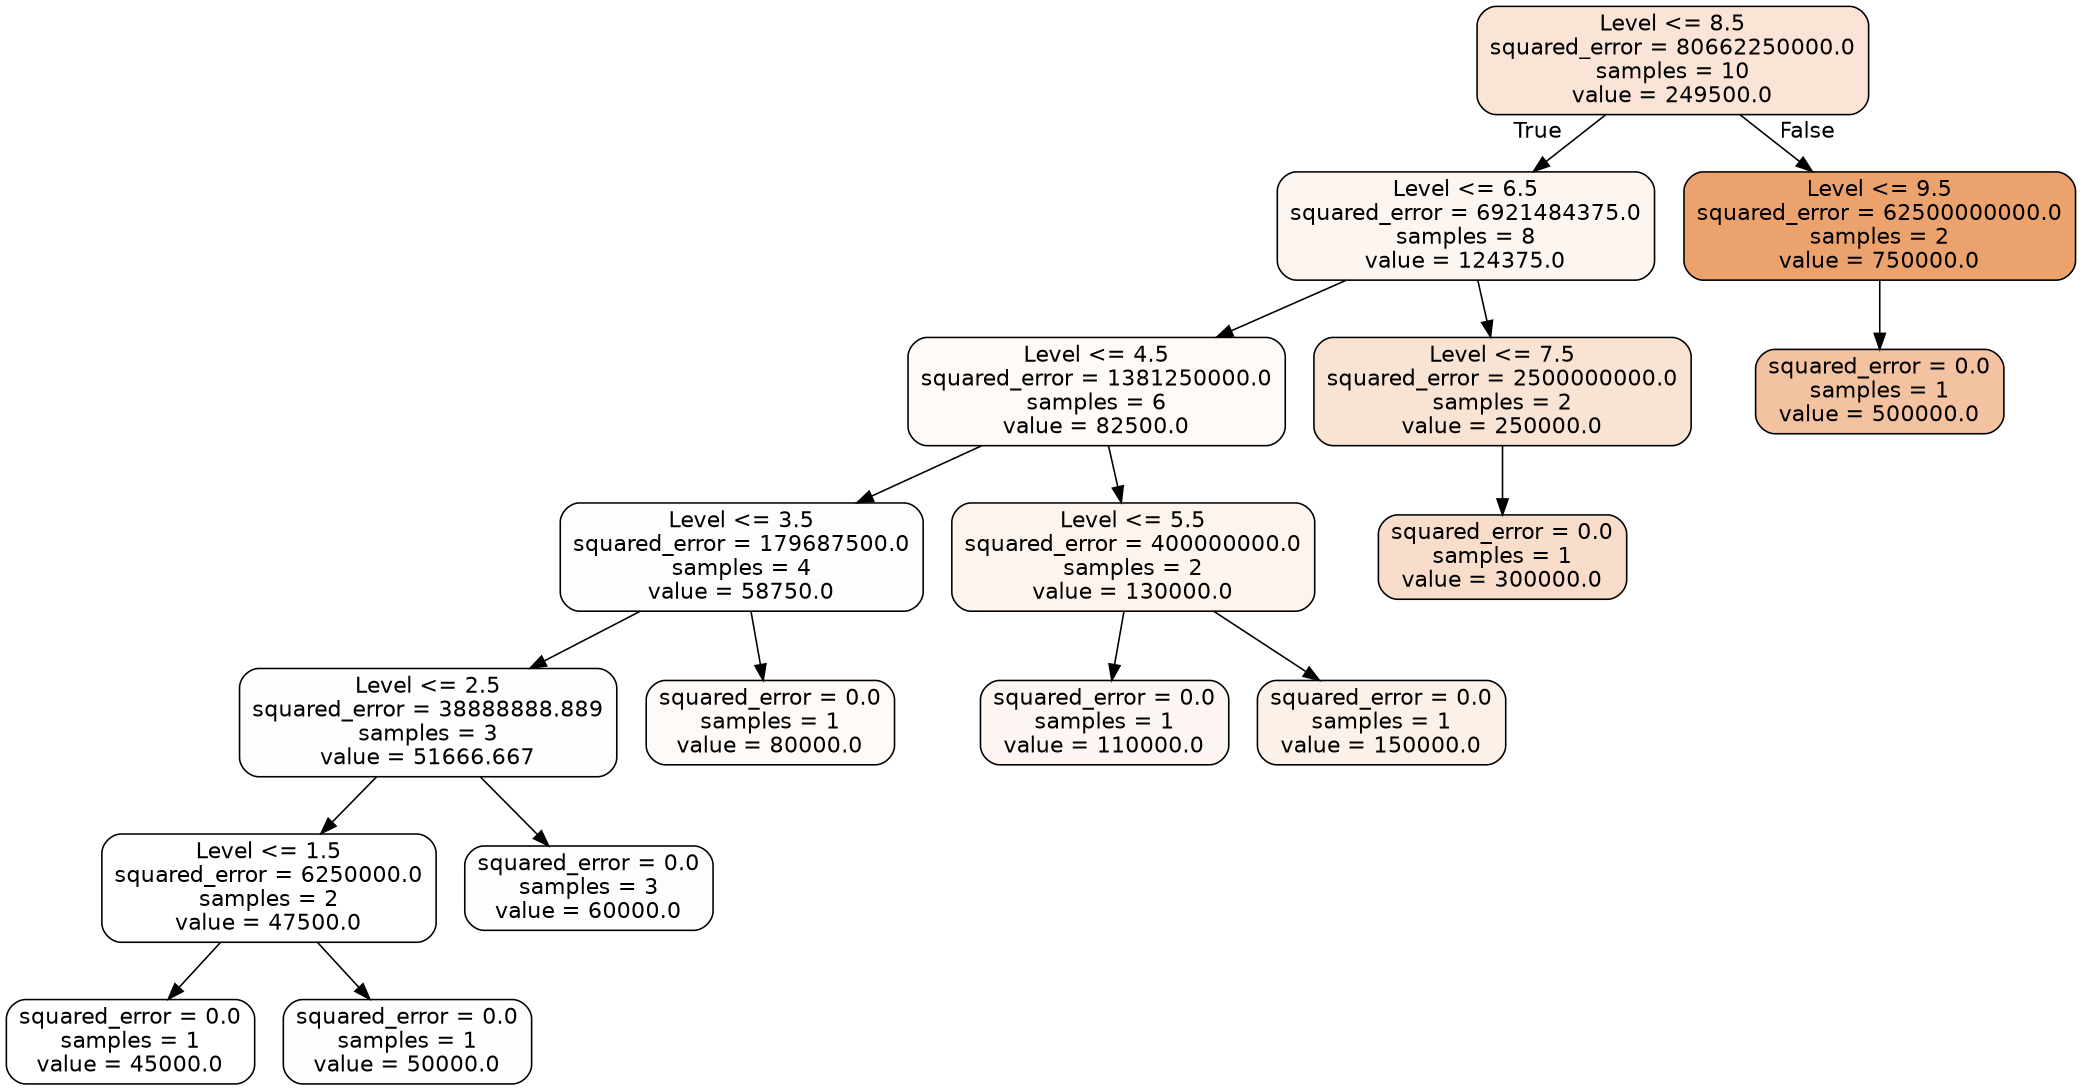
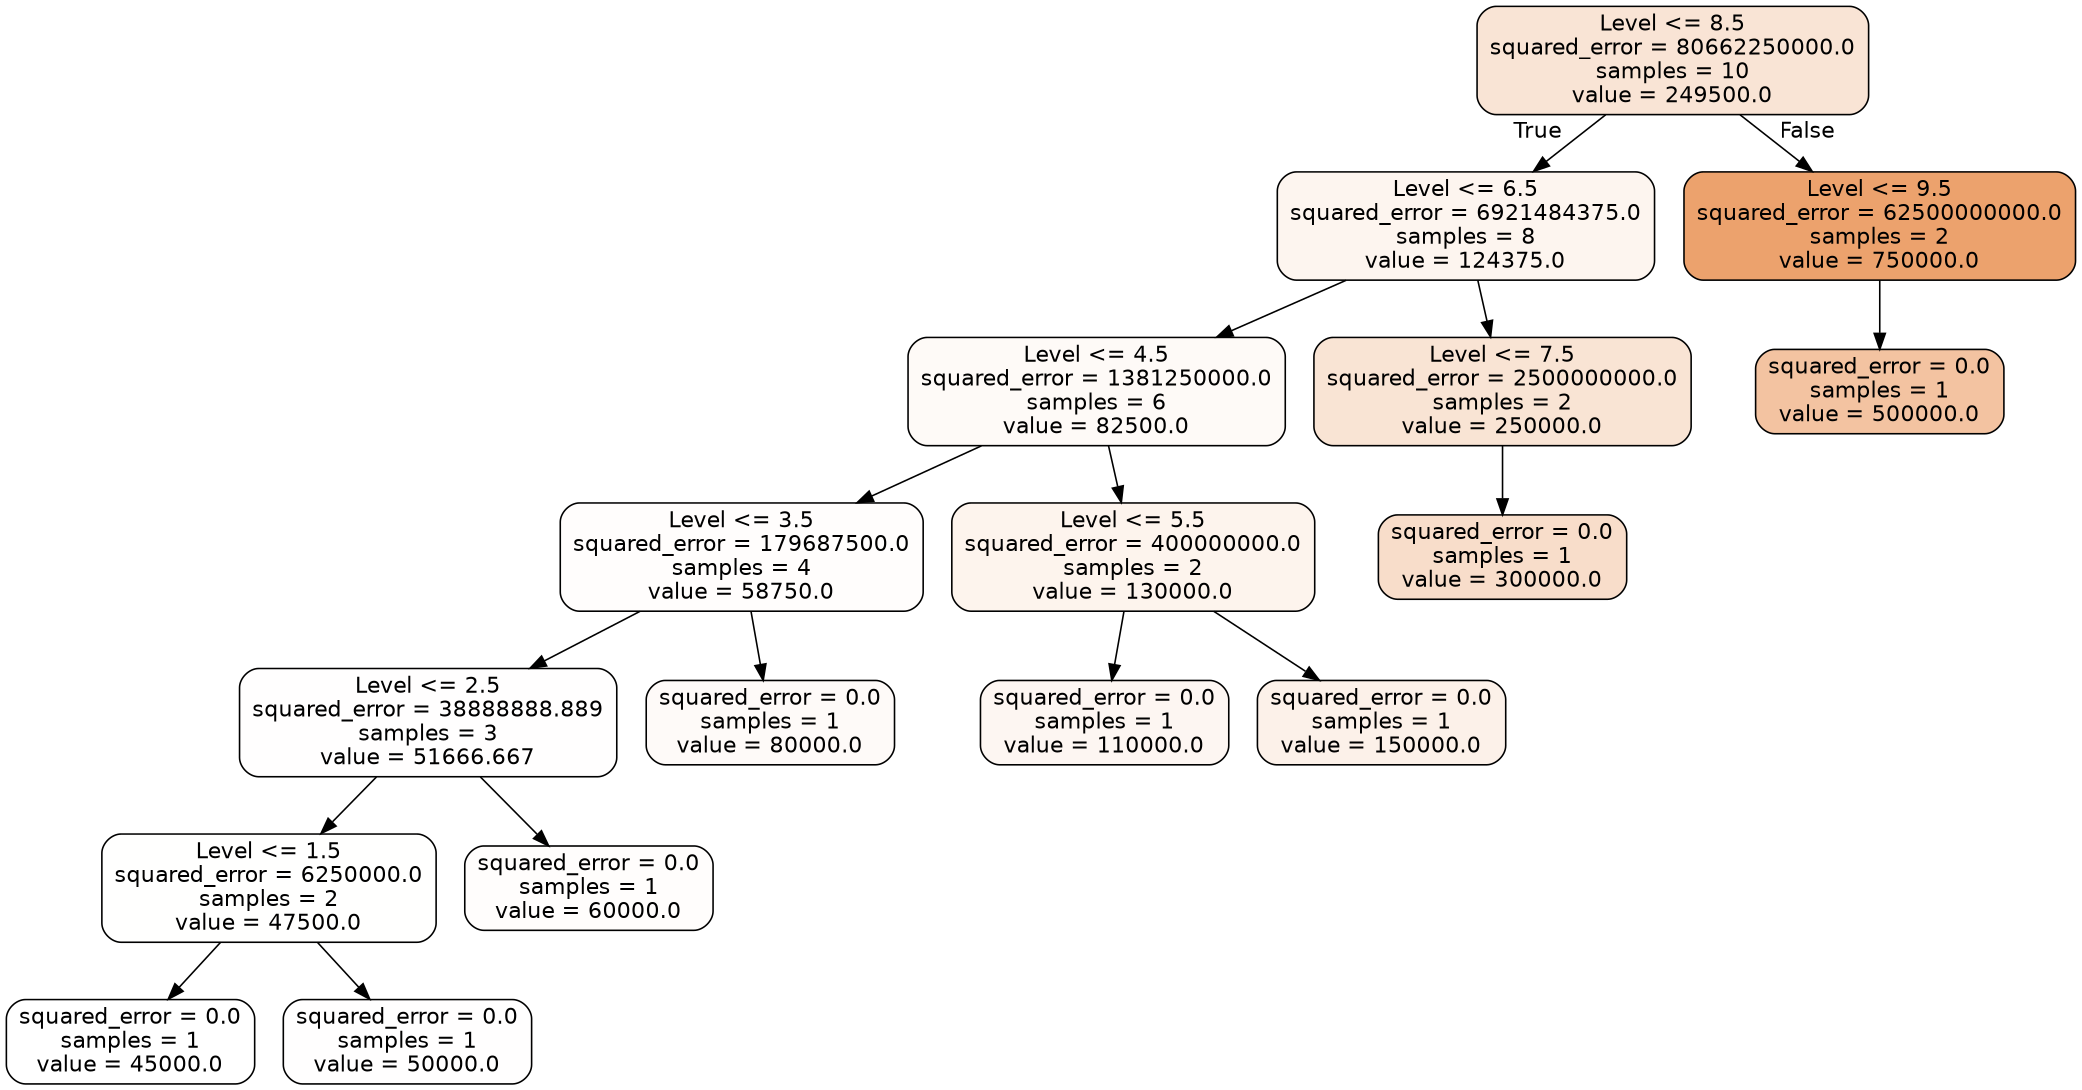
  digraph {
    fontname="DejaVu Sans"
    node [color=black fillcolor="#fffdfc" fontname="DejaVu Sans" shape=box style="filled, rounded"]
    edge [fontname="DejaVu Sans"]
    n1 [fillcolor="#f9e4d5" label="Level <= 8.5\nsquared_error = 80662250000.0\nsamples = 10\nvalue = 249500.0"]
    n2 [fillcolor="#fdf5ef" label="Level <= 6.5\nsquared_error = 6921484375.0\nsamples = 8\nvalue = 124375.0"]
    n3 [fillcolor="#eca26d" label="Level <= 9.5\nsquared_error = 62500000000.0\nsamples = 2\nvalue = 750000.0"]
    n4 [fillcolor="#fefaf7" label="Level <= 4.5\nsquared_error = 1381250000.0\nsamples = 6\nvalue = 82500.0"]
    n5 [fillcolor="#f9e4d4" label="Level <= 7.5\nsquared_error = 2500000000.0\nsamples = 2\nvalue = 250000.0"]
    n6 [fillcolor="#f3c3a1" label="squared_error = 0.0\nsamples = 1\nvalue = 500000.0"]
    n7 [label="Level <= 3.5\nsquared_error = 179687500.0\nsamples = 4\nvalue = 58750.0"]
    n8 [fillcolor="#fdf4ed" label="Level <= 5.5\nsquared_error = 400000000.0\nsamples = 2\nvalue = 130000.0"]
    n9 [fillcolor="#f8ddca" label="squared_error = 0.0\nsamples = 1\nvalue = 300000.0"]
    n10 [fillcolor="#fffefe" label="Level <= 2.5\nsquared_error = 38888888.889\nsamples = 3\nvalue = 51666.667"]
    n11 [fillcolor="#fefaf8" label="squared_error = 0.0\nsamples = 1\nvalue = 80000.0"]
    n12 [fillcolor="#fdf6f2" label="squared_error = 0.0\nsamples = 1\nvalue = 110000.0"]
    n13 [fillcolor="#fcf1e9" label="squared_error = 0.0\nsamples = 1\nvalue = 150000.0"]
    n14 [fillcolor="#fffffe" label="Level <= 1.5\nsquared_error = 6250000.0\nsamples = 2\nvalue = 47500.0"]
-   n15 [label="squared_error = 0.0\nsamples = 3\nvalue = 60000.0"]
+   n15 [label="squared_error = 0.0\nsamples = 1\nvalue = 60000.0"]
    n16 [fillcolor="#ffffff" label="squared_error = 0.0\nsamples = 1\nvalue = 45000.0"]
    n17 [fillcolor="#fffefe" label="squared_error = 0.0\nsamples = 1\nvalue = 50000.0"]
    n1 -> n2 [headlabel=True labelangle=45 labeldistance=2.5]
    n1 -> n3 [headlabel=False labelangle=-45 labeldistance=2.5]
    n2 -> n4
    n2 -> n5
    n3 -> n6
    n4 -> n7
    n4 -> n8
    n5 -> n9
    n7 -> n10
    n7 -> n11
    n8 -> n12
    n8 -> n13
    n10 -> n14
    n10 -> n15
    n14 -> n16
    n14 -> n17
  }
